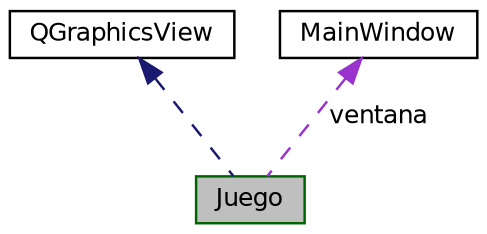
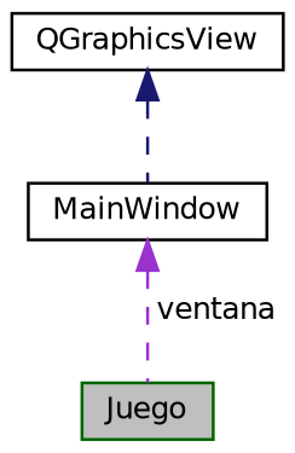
  digraph {
    node [color=black fillcolor=white fontname=Helvetica fontsize=10 shape=record style=filled]
    edge [dir=back fontname=Helvetica fontsize=10 labelfontname=Helvetica labelfontsize=10 style=dashed]
    n1 [color=darkgreen fillcolor=grey75 fontcolor=black height=0.2 label=Juego width=0.4]
    n2 [height=0.2 label=QGraphicsView width=0.4]
    n3 [height=0.2 label=MainWindow width=0.4]
-   n2 -> n1 [color=midnightblue]
+   n2 -> n3 [color=midnightblue]
    n3 -> n1 [color=darkorchid3 label=" ventana"]
  }
